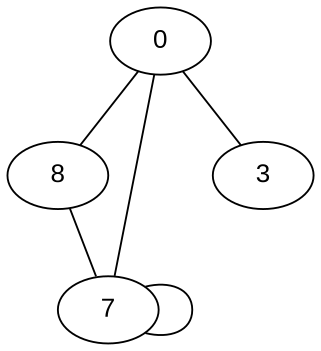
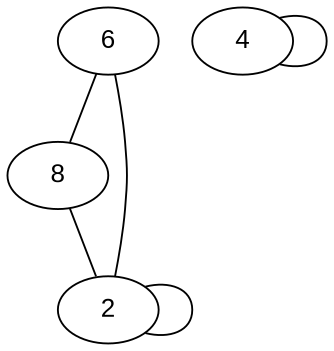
  graph {
    fontname="Liberation Sans"
    node [fontname="Liberation Sans"]
    edge [fontname="Liberation Sans"]
    n1 [label=8]
-   0
-   2 [label=7]
-   3
+   0 [label=6]
+   2
+   4
    n1 -- 2
    0 -- n1
    0 -- 2
-   0 -- 3
    2 -- 2
+   4 -- 4
  }
